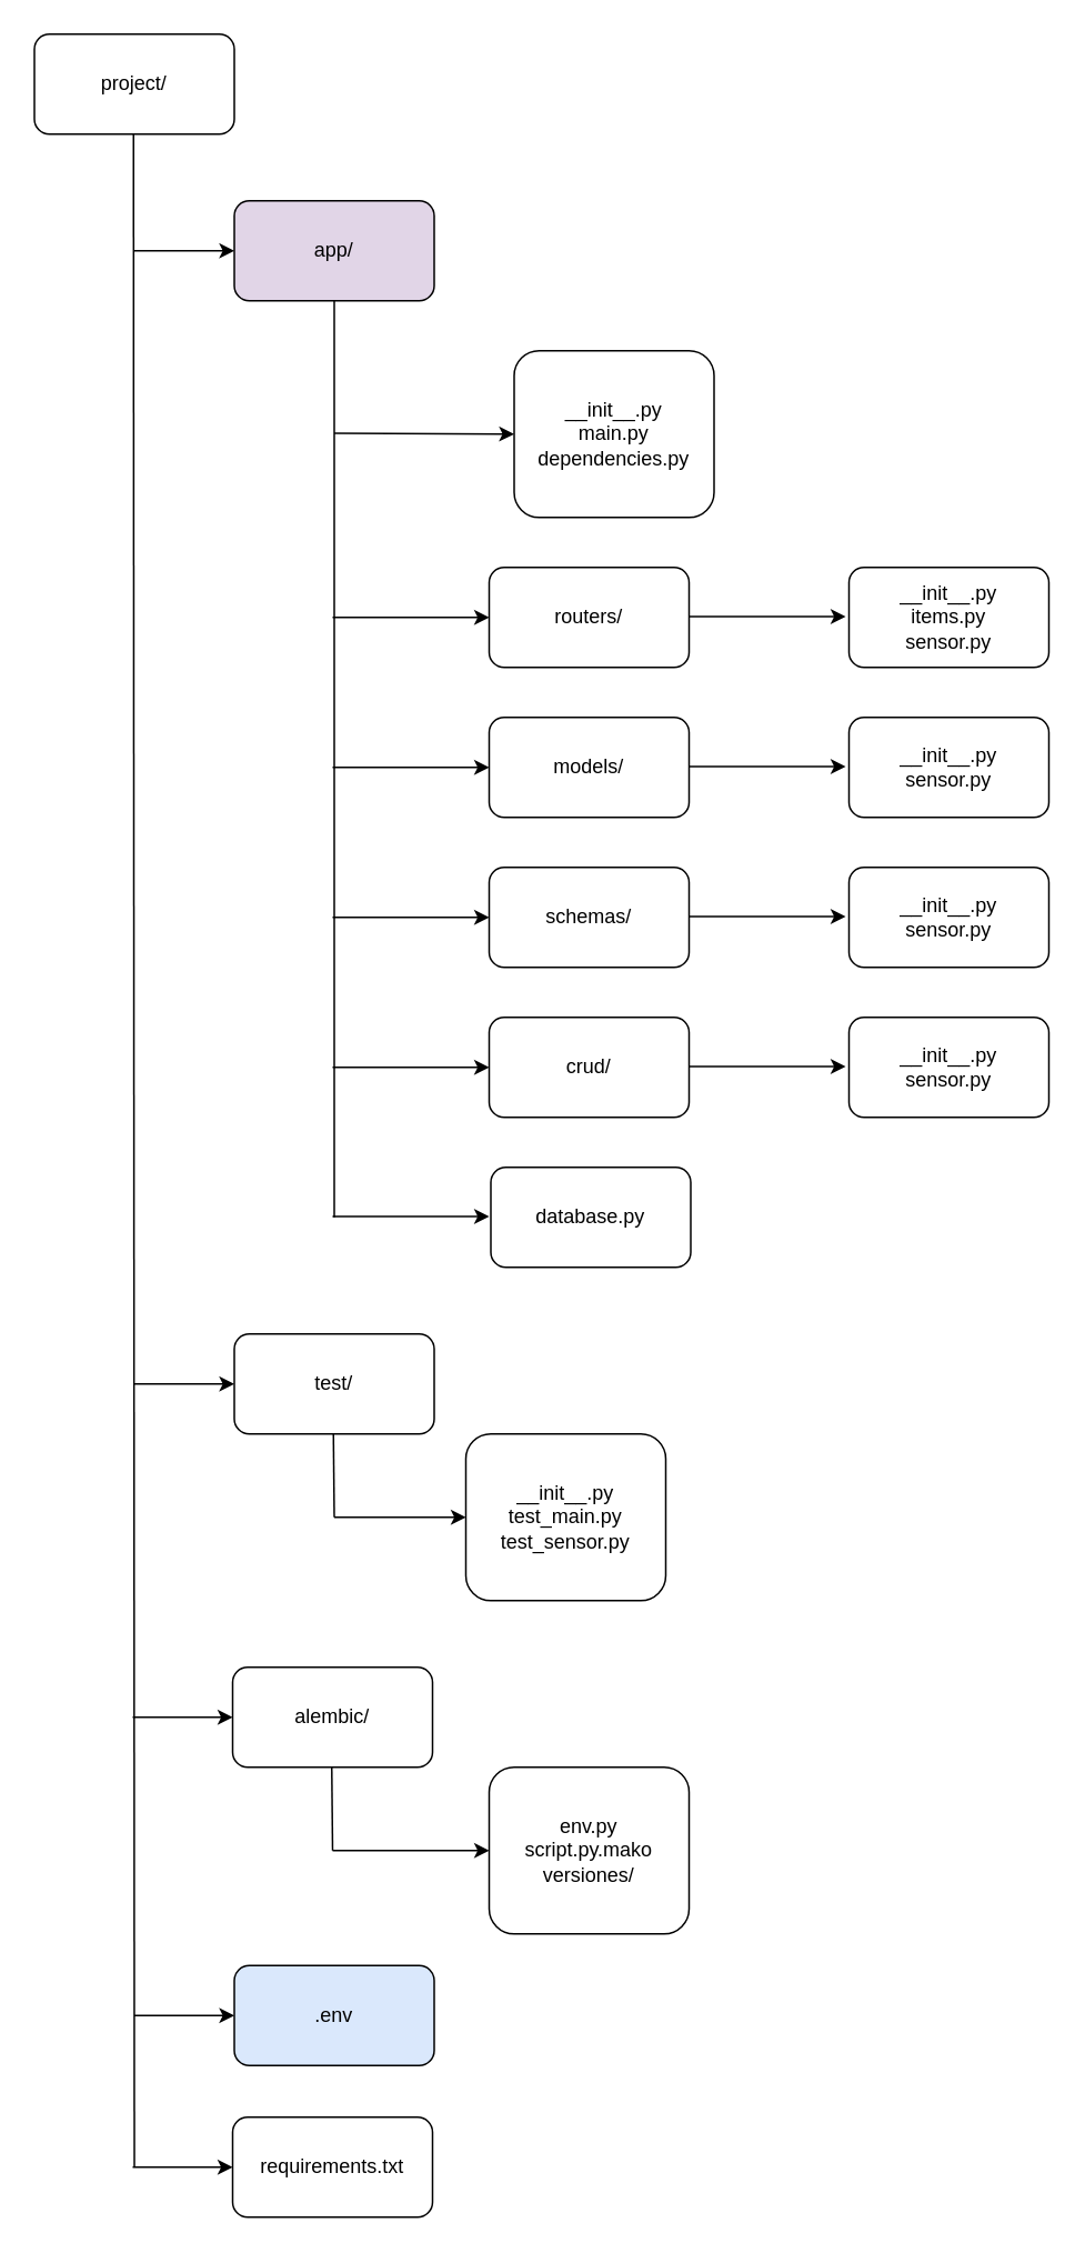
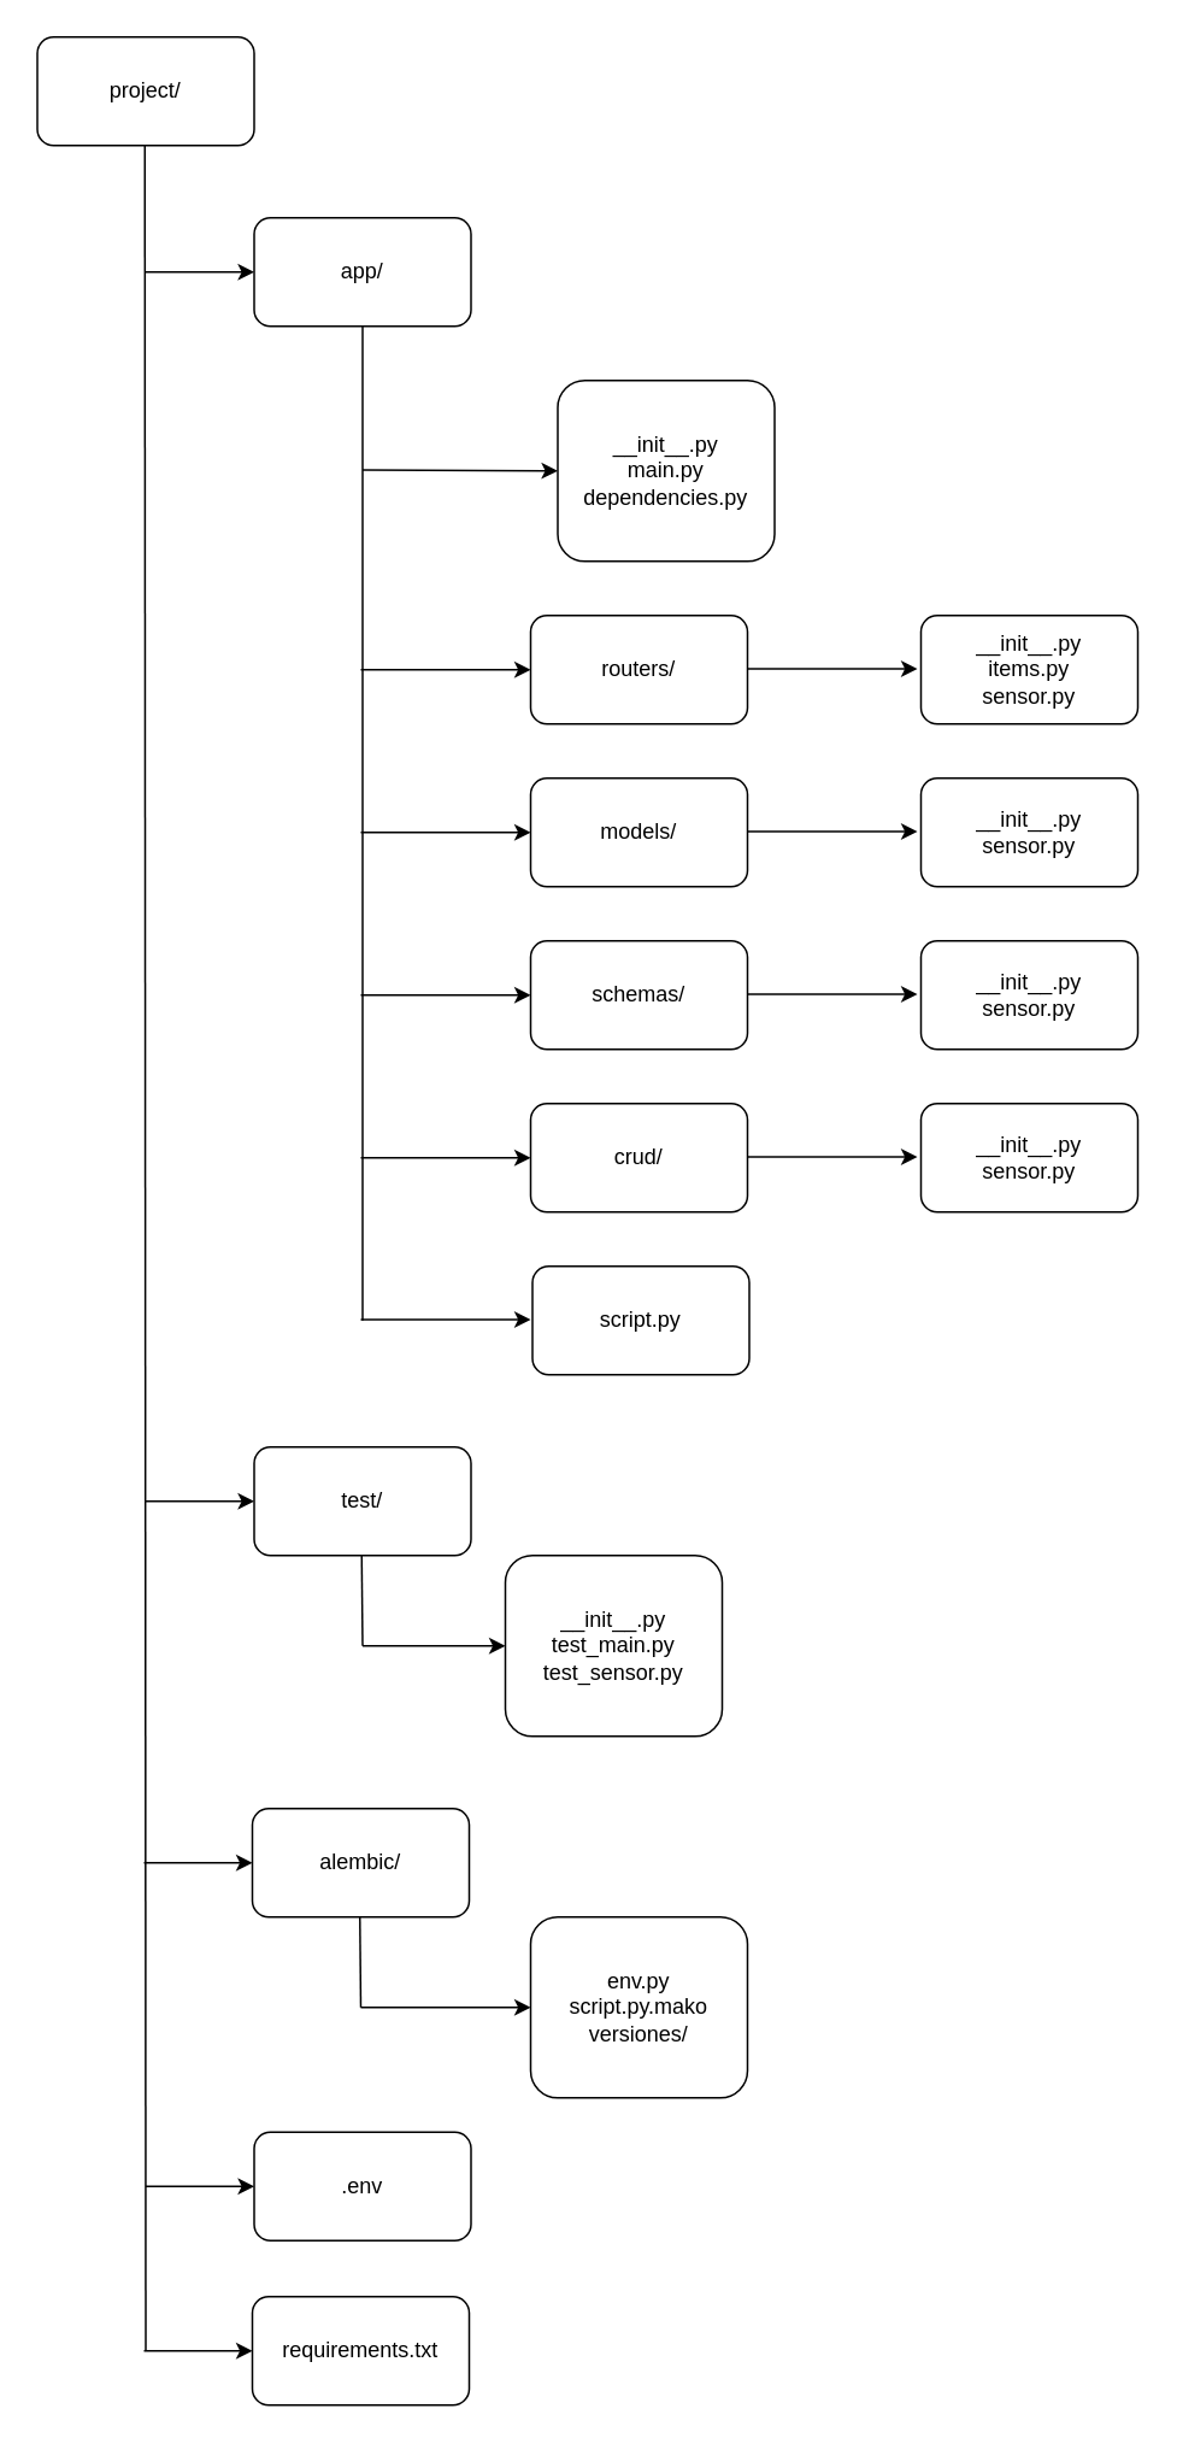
  <mxCell id="0" />
  <mxCell id="1" parent="0" />
- <mxCell id="2" value="app/" style="rounded=1;whiteSpace=wrap;html=1;fillColor=#e1d5e7;" parent="1" vertex="1"><mxGeometry x="140" y="120" width="120" height="60" as="geometry" /></mxCell>
+ <mxCell id="2" value="app/" style="rounded=1;whiteSpace=wrap;html=1;" parent="1" vertex="1"><mxGeometry x="140" y="120" width="120" height="60" as="geometry" /></mxCell>
  <mxCell id="3" value="" style="endArrow=none;html=1;rounded=0;exitX=0.5;exitY=1;exitDx=0;exitDy=0;" parent="1" source="2" edge="1"><mxGeometry width="50" height="50" relative="1" as="geometry"><mxPoint x="180" y="240" as="sourcePoint" /><mxPoint x="200" y="730" as="targetPoint" /></mxGeometry></mxCell>
  <mxCell id="4" value="" style="endArrow=classic;html=1;rounded=0;entryX=0;entryY=0.5;entryDx=0;entryDy=0;" parent="1" target="5" edge="1"><mxGeometry width="50" height="50" relative="1" as="geometry"><mxPoint x="200" y="259.5" as="sourcePoint" /><mxPoint x="290" y="259.5" as="targetPoint" /></mxGeometry></mxCell>
  <mxCell id="5" value="__init__.py&lt;div&gt;main.py&lt;/div&gt;&lt;div&gt;dependencies.py&lt;/div&gt;" style="rounded=1;whiteSpace=wrap;html=1;" parent="1" vertex="1"><mxGeometry x="308" y="210" width="120" height="100" as="geometry" /></mxCell>
  <mxCell id="6" value="" style="endArrow=classic;html=1;rounded=0;entryX=0;entryY=0.5;entryDx=0;entryDy=0;" parent="1" target="7" edge="1"><mxGeometry width="50" height="50" relative="1" as="geometry"><mxPoint x="199" y="370" as="sourcePoint" /><mxPoint x="279" y="370" as="targetPoint" /></mxGeometry></mxCell>
  <mxCell id="7" value="routers/" style="rounded=1;whiteSpace=wrap;html=1;" parent="1" vertex="1"><mxGeometry x="293" y="340" width="120" height="60" as="geometry" /></mxCell>
  <mxCell id="8" value="" style="endArrow=classic;html=1;rounded=0;entryX=0;entryY=0.5;entryDx=0;entryDy=0;" parent="1" edge="1"><mxGeometry width="50" height="50" relative="1" as="geometry"><mxPoint x="413" y="369.5" as="sourcePoint" /><mxPoint x="507" y="369.5" as="targetPoint" /></mxGeometry></mxCell>
  <mxCell id="9" value="__init__.py&lt;div&gt;items.py&lt;/div&gt;&lt;div&gt;sensor.py&lt;/div&gt;" style="rounded=1;whiteSpace=wrap;html=1;" parent="1" vertex="1"><mxGeometry x="509" y="340" width="120" height="60" as="geometry" /></mxCell>
  <mxCell id="10" value="" style="endArrow=classic;html=1;rounded=0;entryX=0;entryY=0.5;entryDx=0;entryDy=0;" parent="1" target="11" edge="1"><mxGeometry width="50" height="50" relative="1" as="geometry"><mxPoint x="199" y="460" as="sourcePoint" /><mxPoint x="279" y="460" as="targetPoint" /></mxGeometry></mxCell>
  <mxCell id="11" value="models/" style="rounded=1;whiteSpace=wrap;html=1;" parent="1" vertex="1"><mxGeometry x="293" y="430" width="120" height="60" as="geometry" /></mxCell>
  <mxCell id="12" value="" style="endArrow=classic;html=1;rounded=0;entryX=0;entryY=0.5;entryDx=0;entryDy=0;" parent="1" edge="1"><mxGeometry width="50" height="50" relative="1" as="geometry"><mxPoint x="413" y="459.5" as="sourcePoint" /><mxPoint x="507" y="459.5" as="targetPoint" /></mxGeometry></mxCell>
  <mxCell id="13" value="__init__.py&lt;br&gt;&lt;div&gt;&lt;span style=&quot;background-color: transparent; color: light-dark(rgb(0, 0, 0), rgb(255, 255, 255));&quot;&gt;sensor&lt;/span&gt;.py&lt;/div&gt;" style="rounded=1;whiteSpace=wrap;html=1;" parent="1" vertex="1"><mxGeometry x="509" y="430" width="120" height="60" as="geometry" /></mxCell>
  <mxCell id="14" value="" style="endArrow=classic;html=1;rounded=0;entryX=0;entryY=0.5;entryDx=0;entryDy=0;" parent="1" target="15" edge="1"><mxGeometry width="50" height="50" relative="1" as="geometry"><mxPoint x="199" y="550" as="sourcePoint" /><mxPoint x="279" y="550" as="targetPoint" /></mxGeometry></mxCell>
  <mxCell id="15" value="schemas/" style="rounded=1;whiteSpace=wrap;html=1;" parent="1" vertex="1"><mxGeometry x="293" y="520" width="120" height="60" as="geometry" /></mxCell>
  <mxCell id="16" value="" style="endArrow=classic;html=1;rounded=0;entryX=0;entryY=0.5;entryDx=0;entryDy=0;" parent="1" edge="1"><mxGeometry width="50" height="50" relative="1" as="geometry"><mxPoint x="413" y="549.5" as="sourcePoint" /><mxPoint x="507" y="549.5" as="targetPoint" /></mxGeometry></mxCell>
  <mxCell id="17" value="__init__.py&lt;br&gt;&lt;div&gt;&lt;span style=&quot;background-color: transparent; color: light-dark(rgb(0, 0, 0), rgb(255, 255, 255));&quot;&gt;sensor&lt;/span&gt;.py&lt;/div&gt;" style="rounded=1;whiteSpace=wrap;html=1;" parent="1" vertex="1"><mxGeometry x="509" y="520" width="120" height="60" as="geometry" /></mxCell>
  <mxCell id="18" value="" style="endArrow=classic;html=1;rounded=0;entryX=0;entryY=0.5;entryDx=0;entryDy=0;" parent="1" target="19" edge="1"><mxGeometry width="50" height="50" relative="1" as="geometry"><mxPoint x="199" y="640" as="sourcePoint" /><mxPoint x="279" y="640" as="targetPoint" /></mxGeometry></mxCell>
  <mxCell id="19" value="crud/" style="rounded=1;whiteSpace=wrap;html=1;" parent="1" vertex="1"><mxGeometry x="293" y="610" width="120" height="60" as="geometry" /></mxCell>
  <mxCell id="20" value="" style="endArrow=classic;html=1;rounded=0;entryX=0;entryY=0.5;entryDx=0;entryDy=0;" parent="1" edge="1"><mxGeometry width="50" height="50" relative="1" as="geometry"><mxPoint x="413" y="639.5" as="sourcePoint" /><mxPoint x="507" y="639.5" as="targetPoint" /></mxGeometry></mxCell>
  <mxCell id="21" value="__init__.py&lt;br&gt;&lt;div&gt;&lt;span style=&quot;background-color: transparent; color: light-dark(rgb(0, 0, 0), rgb(255, 255, 255));&quot;&gt;sensor&lt;/span&gt;.py&lt;/div&gt;" style="rounded=1;whiteSpace=wrap;html=1;" parent="1" vertex="1"><mxGeometry x="509" y="610" width="120" height="60" as="geometry" /></mxCell>
- <mxCell id="22" value="database.py" style="rounded=1;whiteSpace=wrap;html=1;" parent="1" vertex="1"><mxGeometry x="294" y="700" width="120" height="60" as="geometry" /></mxCell>
+ <mxCell id="22" value="script.py" style="rounded=1;whiteSpace=wrap;html=1;" parent="1" vertex="1"><mxGeometry x="294" y="700" width="120" height="60" as="geometry" /></mxCell>
  <mxCell id="23" value="" style="endArrow=classic;html=1;rounded=0;entryX=0;entryY=0.5;entryDx=0;entryDy=0;" parent="1" edge="1"><mxGeometry width="50" height="50" relative="1" as="geometry"><mxPoint x="199" y="729.5" as="sourcePoint" /><mxPoint x="293" y="729.5" as="targetPoint" /></mxGeometry></mxCell>
  <mxCell id="24" value="project/" style="rounded=1;whiteSpace=wrap;html=1;" parent="1" vertex="1"><mxGeometry x="20" y="20" width="120" height="60" as="geometry" /></mxCell>
  <mxCell id="25" value="" style="endArrow=none;html=1;rounded=0;exitX=0.5;exitY=1;exitDx=0;exitDy=0;" parent="1" edge="1"><mxGeometry width="50" height="50" relative="1" as="geometry"><mxPoint x="79.5" y="80" as="sourcePoint" /><mxPoint x="80" y="1300" as="targetPoint" /></mxGeometry></mxCell>
  <mxCell id="26" value="" style="endArrow=classic;html=1;rounded=0;entryX=0;entryY=0.5;entryDx=0;entryDy=0;" parent="1" target="2" edge="1"><mxGeometry width="50" height="50" relative="1" as="geometry"><mxPoint x="80" y="150" as="sourcePoint" /><mxPoint x="130" y="100" as="targetPoint" /></mxGeometry></mxCell>
  <mxCell id="27" value="" style="endArrow=classic;html=1;rounded=0;entryX=0;entryY=0.5;entryDx=0;entryDy=0;" parent="1" edge="1"><mxGeometry width="50" height="50" relative="1" as="geometry"><mxPoint x="80" y="830" as="sourcePoint" /><mxPoint x="140" y="830" as="targetPoint" /></mxGeometry></mxCell>
  <mxCell id="28" value="test/" style="rounded=1;whiteSpace=wrap;html=1;" parent="1" vertex="1"><mxGeometry x="140" y="800" width="120" height="60" as="geometry" /></mxCell>
  <mxCell id="29" value="" style="endArrow=none;html=1;rounded=0;" parent="1" edge="1"><mxGeometry width="50" height="50" relative="1" as="geometry"><mxPoint x="200" y="910" as="sourcePoint" /><mxPoint x="199.5" y="860" as="targetPoint" /></mxGeometry></mxCell>
  <mxCell id="30" value="" style="endArrow=classic;html=1;rounded=0;entryX=0;entryY=0.5;entryDx=0;entryDy=0;" parent="1" target="31" edge="1"><mxGeometry width="50" height="50" relative="1" as="geometry"><mxPoint x="200" y="910" as="sourcePoint" /><mxPoint x="290" y="910" as="targetPoint" /></mxGeometry></mxCell>
  <mxCell id="31" value="__init__.py&lt;div&gt;test_main.py&lt;/div&gt;&lt;div&gt;test_sensor.py&lt;/div&gt;" style="rounded=1;whiteSpace=wrap;html=1;" parent="1" vertex="1"><mxGeometry x="279" y="860" width="120" height="100" as="geometry" /></mxCell>
  <mxCell id="32" value="" style="endArrow=classic;html=1;rounded=0;entryX=0;entryY=0.5;entryDx=0;entryDy=0;" parent="1" edge="1"><mxGeometry width="50" height="50" relative="1" as="geometry"><mxPoint x="79" y="1030" as="sourcePoint" /><mxPoint x="139" y="1030" as="targetPoint" /></mxGeometry></mxCell>
  <mxCell id="33" value="alembic/" style="rounded=1;whiteSpace=wrap;html=1;" parent="1" vertex="1"><mxGeometry x="139" y="1000" width="120" height="60" as="geometry" /></mxCell>
  <mxCell id="34" value="" style="endArrow=none;html=1;rounded=0;" parent="1" edge="1"><mxGeometry width="50" height="50" relative="1" as="geometry"><mxPoint x="199" y="1110" as="sourcePoint" /><mxPoint x="198.5" y="1060" as="targetPoint" /></mxGeometry></mxCell>
  <mxCell id="35" value="" style="endArrow=classic;html=1;rounded=0;entryX=0;entryY=0.5;entryDx=0;entryDy=0;" parent="1" target="36" edge="1"><mxGeometry width="50" height="50" relative="1" as="geometry"><mxPoint x="199" y="1110" as="sourcePoint" /><mxPoint x="289" y="1110" as="targetPoint" /></mxGeometry></mxCell>
  <mxCell id="36" value="env.py&lt;div&gt;script.py.mako&lt;/div&gt;&lt;div&gt;versiones/&lt;/div&gt;" style="rounded=1;whiteSpace=wrap;html=1;" parent="1" vertex="1"><mxGeometry x="293" y="1060" width="120" height="100" as="geometry" /></mxCell>
  <mxCell id="37" value="" style="endArrow=classic;html=1;rounded=0;entryX=0;entryY=0.5;entryDx=0;entryDy=0;" parent="1" edge="1"><mxGeometry width="50" height="50" relative="1" as="geometry"><mxPoint x="80" y="1209" as="sourcePoint" /><mxPoint x="140" y="1209" as="targetPoint" /></mxGeometry></mxCell>
- <mxCell id="38" value=".env" style="rounded=1;whiteSpace=wrap;html=1;fillColor=#dae8fc;" parent="1" vertex="1"><mxGeometry x="140" y="1179" width="120" height="60" as="geometry" /></mxCell>
+ <mxCell id="38" value=".env" style="rounded=1;whiteSpace=wrap;html=1;" parent="1" vertex="1"><mxGeometry x="140" y="1179" width="120" height="60" as="geometry" /></mxCell>
  <mxCell id="39" value="" style="endArrow=classic;html=1;rounded=0;entryX=0;entryY=0.5;entryDx=0;entryDy=0;" parent="1" edge="1"><mxGeometry width="50" height="50" relative="1" as="geometry"><mxPoint x="79" y="1300" as="sourcePoint" /><mxPoint x="139" y="1300" as="targetPoint" /></mxGeometry></mxCell>
  <mxCell id="40" value="requirements.txt" style="rounded=1;whiteSpace=wrap;html=1;" parent="1" vertex="1"><mxGeometry x="139" y="1270" width="120" height="60" as="geometry" /></mxCell>
